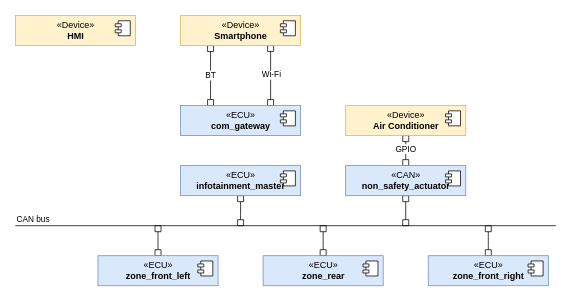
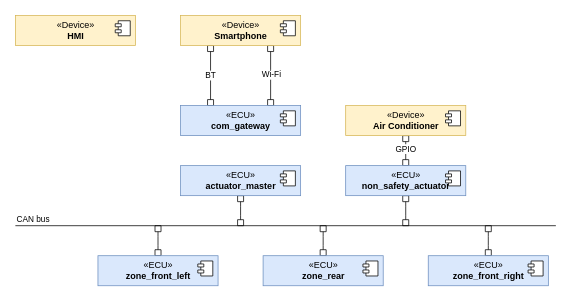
  <mxCell id="0" />
  <mxCell id="1" parent="0" />
  <mxCell id="2" style="edgeStyle=orthogonalEdgeStyle;html=1;startArrow=box;startFill=0;endArrow=box;endFill=0;" edge="1" parent="1" source="3"><mxGeometry relative="1" as="geometry"><mxPoint x="210" y="300" as="targetPoint" /></mxGeometry></mxCell>
  <mxCell id="3" value="«ECU»&lt;br&gt;&lt;b&gt;zone_front_left&lt;br&gt;&lt;/b&gt;" style="html=1;dropTarget=0;fillColor=#dae8fc;strokeColor=#6c8ebf;" vertex="1" parent="1"><mxGeometry x="130" y="340" width="160" height="40" as="geometry" /></mxCell>
  <mxCell id="4" value="" style="shape=module;jettyWidth=8;jettyHeight=4;" vertex="1" parent="3"><mxGeometry x="1" width="20" height="20" relative="1" as="geometry"><mxPoint x="-27" y="7" as="offset" /></mxGeometry></mxCell>
  <mxCell id="5" style="edgeStyle=orthogonalEdgeStyle;html=1;startArrow=box;startFill=0;endArrow=box;endFill=0;" edge="1" parent="1" source="6"><mxGeometry relative="1" as="geometry"><mxPoint x="650" y="300" as="targetPoint" /></mxGeometry></mxCell>
  <mxCell id="6" value="«ECU»&lt;br&gt;&lt;b&gt;zone_front_right&lt;br&gt;&lt;/b&gt;" style="html=1;dropTarget=0;fillColor=#dae8fc;strokeColor=#6c8ebf;" vertex="1" parent="1"><mxGeometry x="570" y="340" width="160" height="40" as="geometry" /></mxCell>
  <mxCell id="7" value="" style="shape=module;jettyWidth=8;jettyHeight=4;" vertex="1" parent="6"><mxGeometry x="1" width="20" height="20" relative="1" as="geometry"><mxPoint x="-27" y="7" as="offset" /></mxGeometry></mxCell>
  <mxCell id="8" style="edgeStyle=orthogonalEdgeStyle;html=1;startArrow=box;startFill=0;endArrow=box;endFill=0;" edge="1" parent="1" source="9"><mxGeometry relative="1" as="geometry"><mxPoint x="430" y="300" as="targetPoint" /></mxGeometry></mxCell>
  <mxCell id="9" value="«ECU»&lt;br&gt;&lt;b&gt;zone_rear&lt;br&gt;&lt;/b&gt;" style="html=1;dropTarget=0;fillColor=#dae8fc;strokeColor=#6c8ebf;" vertex="1" parent="1"><mxGeometry x="350" y="340" width="160" height="40" as="geometry" /></mxCell>
  <mxCell id="10" value="" style="shape=module;jettyWidth=8;jettyHeight=4;" vertex="1" parent="9"><mxGeometry x="1" width="20" height="20" relative="1" as="geometry"><mxPoint x="-27" y="7" as="offset" /></mxGeometry></mxCell>
  <mxCell id="11" style="edgeStyle=orthogonalEdgeStyle;html=1;startArrow=box;startFill=0;endArrow=box;endFill=0;" edge="1" parent="1" source="12"><mxGeometry relative="1" as="geometry"><mxPoint x="320" y="300" as="targetPoint" /></mxGeometry></mxCell>
- <mxCell id="12" value="«ECU»&lt;br&gt;&lt;b&gt;infotainment_master&lt;br&gt;&lt;/b&gt;" style="html=1;dropTarget=0;fillColor=#dae8fc;strokeColor=#6c8ebf;" vertex="1" parent="1"><mxGeometry x="240" y="220" width="160" height="40" as="geometry" /></mxCell>
+ <mxCell id="12" value="«ECU»&lt;br&gt;&lt;b&gt;actuator_master&lt;br&gt;&lt;/b&gt;" style="html=1;dropTarget=0;fillColor=#dae8fc;strokeColor=#6c8ebf;" vertex="1" parent="1"><mxGeometry x="240" y="220" width="160" height="40" as="geometry" /></mxCell>
  <mxCell id="13" value="" style="shape=module;jettyWidth=8;jettyHeight=4;" vertex="1" parent="12"><mxGeometry x="1" width="20" height="20" relative="1" as="geometry"><mxPoint x="-27" y="7" as="offset" /></mxGeometry></mxCell>
  <mxCell id="14" style="edgeStyle=orthogonalEdgeStyle;html=1;entryX=0.5;entryY=1;entryDx=0;entryDy=0;startArrow=box;startFill=0;endArrow=box;endFill=0;" edge="1" parent="1" source="17" target="21"><mxGeometry relative="1" as="geometry" /></mxCell>
  <mxCell id="15" value="GPIO" style="edgeLabel;html=1;align=center;verticalAlign=middle;resizable=0;points=[];" vertex="1" connectable="0" parent="14"><mxGeometry x="0.171" y="1" relative="1" as="geometry"><mxPoint as="offset" /></mxGeometry></mxCell>
  <mxCell id="16" style="edgeStyle=orthogonalEdgeStyle;html=1;startArrow=box;startFill=0;endArrow=box;endFill=0;" edge="1" parent="1" source="17"><mxGeometry relative="1" as="geometry"><mxPoint x="540" y="300" as="targetPoint" /></mxGeometry></mxCell>
- <mxCell id="17" value="«CAN»&lt;br&gt;&lt;b&gt;non_safety_actuator&lt;br&gt;&lt;/b&gt;" style="html=1;dropTarget=0;fillColor=#dae8fc;strokeColor=#6c8ebf;" vertex="1" parent="1"><mxGeometry x="460" y="220" width="160" height="40" as="geometry" /></mxCell>
+ <mxCell id="17" value="«ECU»&lt;br&gt;&lt;b&gt;non_safety_actuator&lt;br&gt;&lt;/b&gt;" style="html=1;dropTarget=0;fillColor=#dae8fc;strokeColor=#6c8ebf;" vertex="1" parent="1"><mxGeometry x="460" y="220" width="160" height="40" as="geometry" /></mxCell>
  <mxCell id="18" value="" style="shape=module;jettyWidth=8;jettyHeight=4;" vertex="1" parent="17"><mxGeometry x="1" width="20" height="20" relative="1" as="geometry"><mxPoint x="-27" y="7" as="offset" /></mxGeometry></mxCell>
  <mxCell id="19" value="«Device»&lt;br&gt;&lt;b&gt;HMI&lt;br&gt;&lt;/b&gt;" style="html=1;dropTarget=0;fillColor=#fff2cc;strokeColor=#d6b656;" vertex="1" parent="1"><mxGeometry x="20" y="20" width="160" height="40" as="geometry" /></mxCell>
  <mxCell id="20" value="" style="shape=module;jettyWidth=8;jettyHeight=4;" vertex="1" parent="19"><mxGeometry x="1" width="20" height="20" relative="1" as="geometry"><mxPoint x="-27" y="7" as="offset" /></mxGeometry></mxCell>
  <mxCell id="21" value="«Device»&lt;br&gt;&lt;b&gt;Air Conditioner&lt;br&gt;&lt;/b&gt;" style="html=1;dropTarget=0;fillColor=#fff2cc;strokeColor=#d6b656;" vertex="1" parent="1"><mxGeometry x="460" y="140" width="160" height="40" as="geometry" /></mxCell>
  <mxCell id="22" value="" style="shape=module;jettyWidth=8;jettyHeight=4;" vertex="1" parent="21"><mxGeometry x="1" width="20" height="20" relative="1" as="geometry"><mxPoint x="-27" y="7" as="offset" /></mxGeometry></mxCell>
  <mxCell id="23" value="BT" style="edgeStyle=orthogonalEdgeStyle;html=1;startArrow=box;startFill=0;endArrow=box;endFill=0;exitX=0.25;exitY=1;exitDx=0;exitDy=0;entryX=0.25;entryY=0;entryDx=0;entryDy=0;" edge="1" parent="1" source="26" target="28"><mxGeometry relative="1" as="geometry" /></mxCell>
  <mxCell id="24" style="edgeStyle=orthogonalEdgeStyle;html=1;startArrow=box;startFill=0;endArrow=box;endFill=0;exitX=0.75;exitY=1;exitDx=0;exitDy=0;entryX=0.75;entryY=0;entryDx=0;entryDy=0;" edge="1" parent="1" source="26" target="28"><mxGeometry relative="1" as="geometry" /></mxCell>
  <mxCell id="25" value="Wi-Fi" style="edgeLabel;html=1;align=center;verticalAlign=middle;resizable=0;points=[];" vertex="1" connectable="0" parent="24"><mxGeometry x="-0.06" relative="1" as="geometry"><mxPoint as="offset" /></mxGeometry></mxCell>
  <mxCell id="26" value="«Device»&lt;br&gt;&lt;b&gt;Smartphone&lt;br&gt;&lt;/b&gt;" style="html=1;dropTarget=0;fillColor=#fff2cc;strokeColor=#d6b656;" vertex="1" parent="1"><mxGeometry x="240" y="20" width="160" height="40" as="geometry" /></mxCell>
  <mxCell id="27" value="" style="shape=module;jettyWidth=8;jettyHeight=4;" vertex="1" parent="26"><mxGeometry x="1" width="20" height="20" relative="1" as="geometry"><mxPoint x="-27" y="7" as="offset" /></mxGeometry></mxCell>
  <mxCell id="28" value="«ECU»&lt;br&gt;&lt;b&gt;com_gateway&lt;br&gt;&lt;/b&gt;" style="html=1;dropTarget=0;fillColor=#dae8fc;strokeColor=#6c8ebf;" vertex="1" parent="1"><mxGeometry x="240" y="140" width="160" height="40" as="geometry" /></mxCell>
  <mxCell id="29" value="" style="shape=module;jettyWidth=8;jettyHeight=4;" vertex="1" parent="28"><mxGeometry x="1" width="20" height="20" relative="1" as="geometry"><mxPoint x="-27" y="7" as="offset" /></mxGeometry></mxCell>
  <mxCell id="30" value="" style="endArrow=none;html=1;edgeStyle=orthogonalEdgeStyle;" edge="1" parent="1"><mxGeometry relative="1" as="geometry"><mxPoint x="20" y="300" as="sourcePoint" /><mxPoint x="740" y="300" as="targetPoint" /></mxGeometry></mxCell>
  <mxCell id="31" value="CAN bus" style="edgeLabel;resizable=0;html=1;align=left;verticalAlign=bottom;" connectable="0" vertex="1" parent="30"><mxGeometry x="-1" relative="1" as="geometry" /></mxCell>
